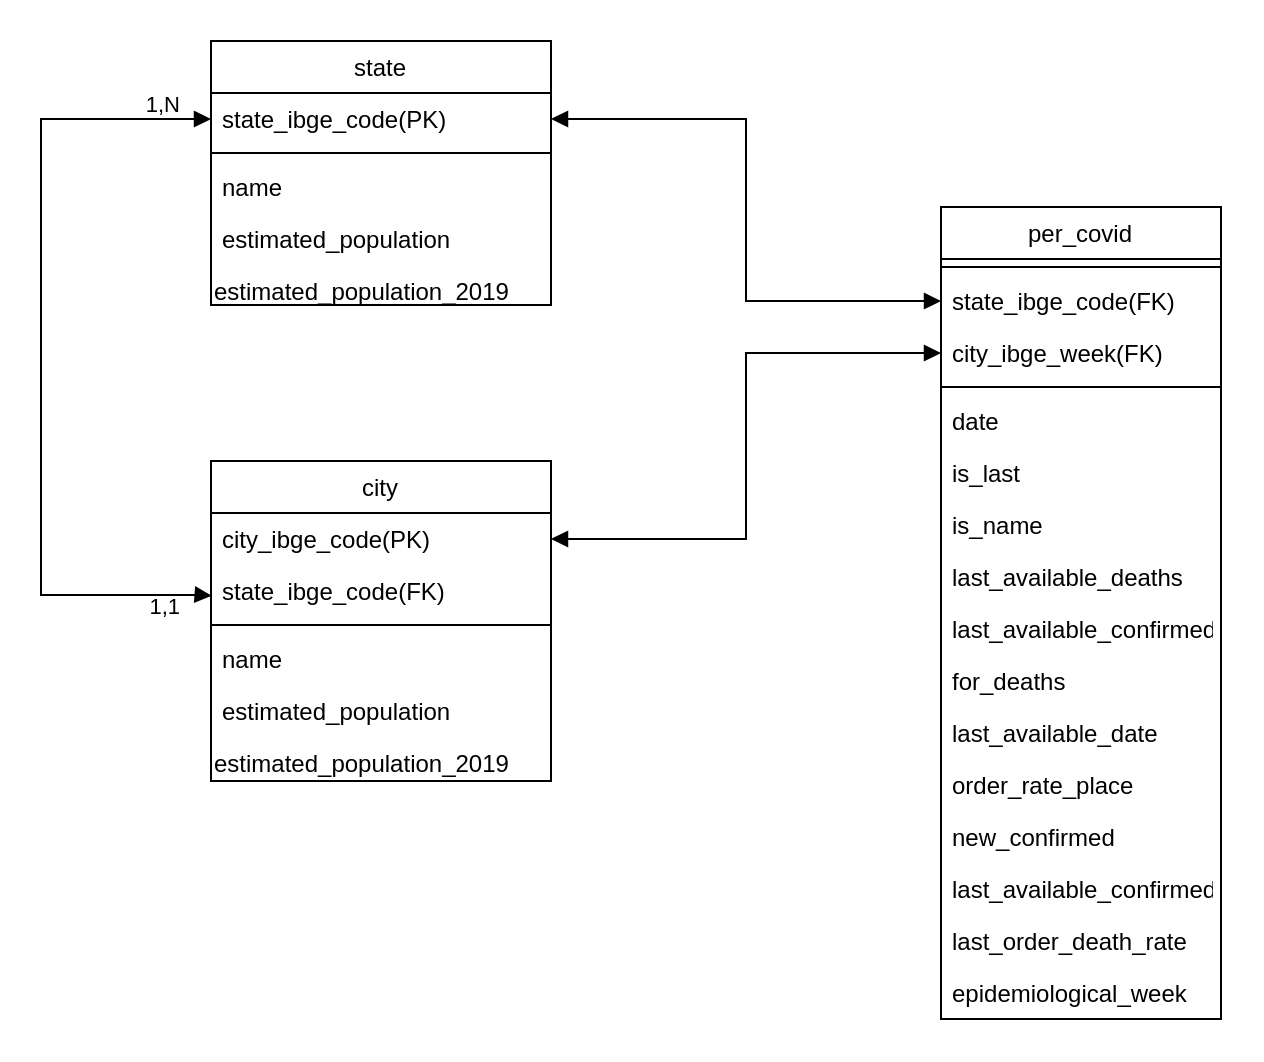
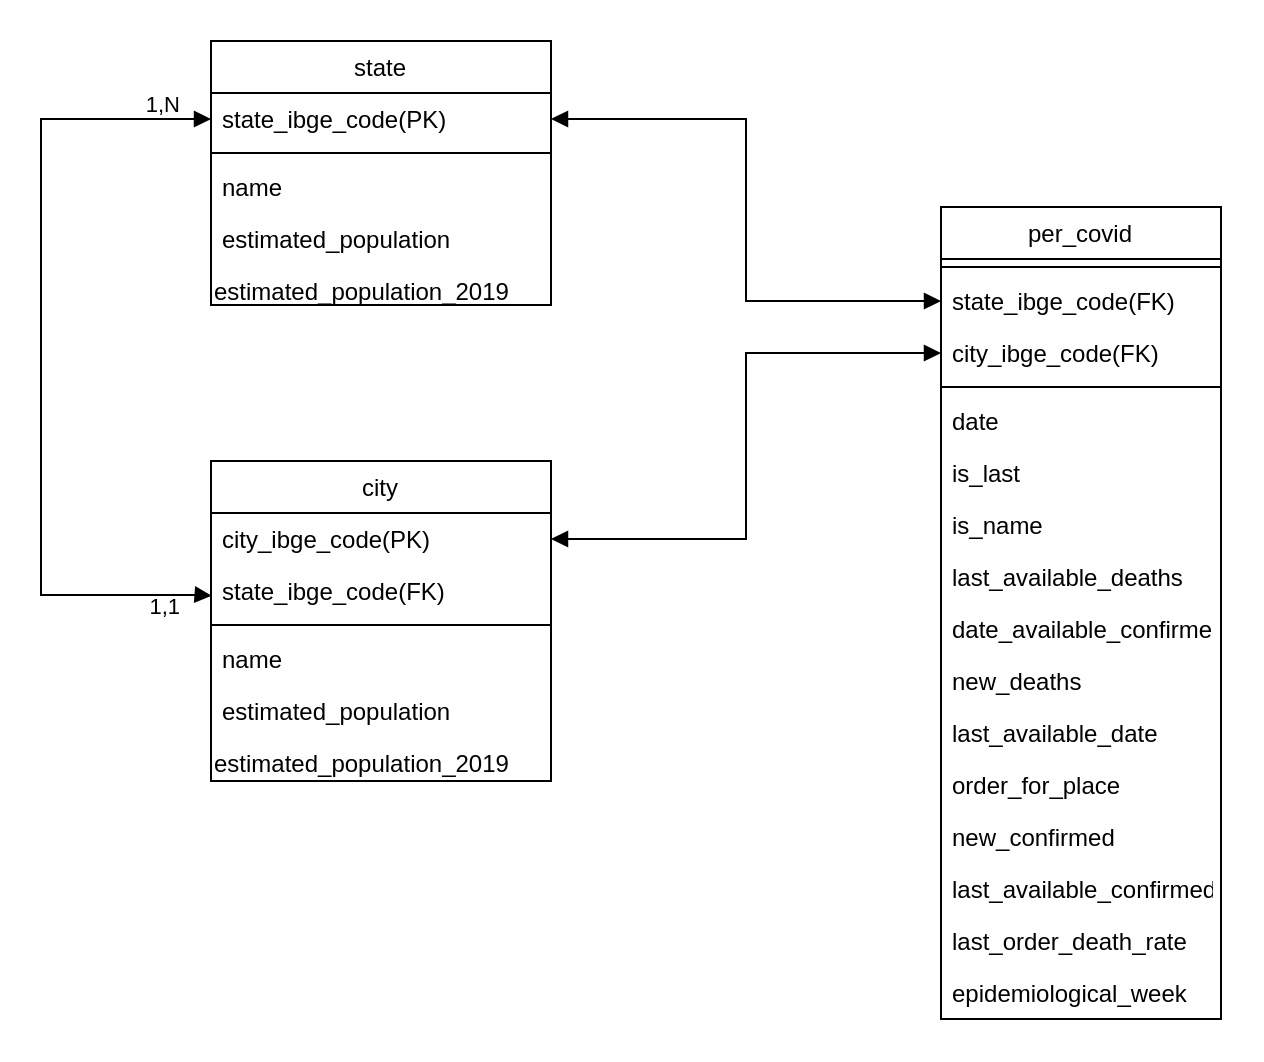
  <mxCell id="0" />
  <mxCell id="1" parent="0" />
  <mxCell id="2" value="state" style="swimlane;fontStyle=0;childLayout=stackLayout;horizontal=1;startSize=26;fillColor=none;horizontalStack=0;resizeParent=1;resizeParentMax=0;resizeLast=0;collapsible=1;marginBottom=0;" parent="1" vertex="1"><mxGeometry x="105" y="20" width="170" height="132" as="geometry" /></mxCell>
  <mxCell id="3" value="state_ibge_code(PK)" style="text;strokeColor=none;fillColor=none;align=left;verticalAlign=top;spacingLeft=4;spacingRight=4;overflow=hidden;rotatable=0;points=[[0,0.5],[1,0.5]];portConstraint=eastwest;" parent="2" vertex="1"><mxGeometry y="26" width="170" height="26" as="geometry" /></mxCell>
  <mxCell id="4" value="" style="line;strokeWidth=1;fillColor=none;align=left;verticalAlign=middle;spacingTop=-1;spacingLeft=3;spacingRight=3;rotatable=0;labelPosition=right;points=[];portConstraint=eastwest;strokeColor=inherit;" parent="2" vertex="1"><mxGeometry y="52" width="170" height="8" as="geometry" /></mxCell>
  <mxCell id="5" value="name" style="text;strokeColor=none;fillColor=none;align=left;verticalAlign=top;spacingLeft=4;spacingRight=4;overflow=hidden;rotatable=0;points=[[0,0.5],[1,0.5]];portConstraint=eastwest;" parent="2" vertex="1"><mxGeometry y="60" width="170" height="26" as="geometry" /></mxCell>
  <mxCell id="6" value="estimated_population" style="text;strokeColor=none;fillColor=none;align=left;verticalAlign=top;spacingLeft=4;spacingRight=4;overflow=hidden;rotatable=0;points=[[0,0.5],[1,0.5]];portConstraint=eastwest;" parent="2" vertex="1"><mxGeometry y="86" width="170" height="26" as="geometry" /></mxCell>
  <mxCell id="7" value="estimated_population_2019" style="text;whiteSpace=wrap;html=1;" parent="2" vertex="1"><mxGeometry y="112" width="170" height="20" as="geometry" /></mxCell>
  <mxCell id="8" value="city" style="swimlane;fontStyle=0;childLayout=stackLayout;horizontal=1;startSize=26;fillColor=none;horizontalStack=0;resizeParent=1;resizeParentMax=0;resizeLast=0;collapsible=1;marginBottom=0;" parent="1" vertex="1"><mxGeometry x="105" y="230" width="170" height="160" as="geometry"><mxRectangle x="-700" y="300" width="60" height="30" as="alternateBounds" /></mxGeometry></mxCell>
  <mxCell id="9" value="city_ibge_code(PK)" style="text;strokeColor=none;fillColor=none;align=left;verticalAlign=top;spacingLeft=4;spacingRight=4;overflow=hidden;rotatable=0;points=[[0,0.5],[1,0.5]];portConstraint=eastwest;" parent="8" vertex="1"><mxGeometry y="26" width="170" height="26" as="geometry" /></mxCell>
  <mxCell id="10" value="state_ibge_code(FK)" style="text;strokeColor=none;fillColor=none;align=left;verticalAlign=top;spacingLeft=4;spacingRight=4;overflow=hidden;rotatable=0;points=[[0,0.5],[1,0.5]];portConstraint=eastwest;" parent="8" vertex="1"><mxGeometry y="52" width="170" height="26" as="geometry" /></mxCell>
  <mxCell id="11" value="" style="line;strokeWidth=1;fillColor=none;align=left;verticalAlign=middle;spacingTop=-1;spacingLeft=3;spacingRight=3;rotatable=0;labelPosition=right;points=[];portConstraint=eastwest;strokeColor=inherit;" parent="8" vertex="1"><mxGeometry y="78" width="170" height="8" as="geometry" /></mxCell>
  <mxCell id="12" value="name" style="text;strokeColor=none;fillColor=none;align=left;verticalAlign=top;spacingLeft=4;spacingRight=4;overflow=hidden;rotatable=0;points=[[0,0.5],[1,0.5]];portConstraint=eastwest;" parent="8" vertex="1"><mxGeometry y="86" width="170" height="26" as="geometry" /></mxCell>
  <mxCell id="13" value="estimated_population" style="text;strokeColor=none;fillColor=none;align=left;verticalAlign=top;spacingLeft=4;spacingRight=4;overflow=hidden;rotatable=0;points=[[0,0.5],[1,0.5]];portConstraint=eastwest;" parent="8" vertex="1"><mxGeometry y="112" width="170" height="26" as="geometry" /></mxCell>
  <mxCell id="14" value="estimated_population_2019" style="text;whiteSpace=wrap;html=1;" parent="8" vertex="1"><mxGeometry y="138" width="170" height="22" as="geometry" /></mxCell>
  <mxCell id="15" value="1,1" style="edgeLabel;resizable=0;html=1;align=right;verticalAlign=top;" parent="1" connectable="0" vertex="1"><mxGeometry x="90" y="290" as="geometry" /></mxCell>
  <mxCell id="16" value="" style="endArrow=block;startArrow=block;endFill=1;startFill=1;html=1;rounded=0;labelBackgroundColor=default;strokeColor=default;fontFamily=Helvetica;fontSize=11;fontColor=default;shape=connector;entryX=0.002;entryY=0.592;entryDx=0;entryDy=0;entryPerimeter=0;edgeStyle=orthogonalEdgeStyle;exitX=0;exitY=0.5;exitDx=0;exitDy=0;" parent="1" source="3" target="10" edge="1"><mxGeometry width="160" relative="1" as="geometry"><mxPoint x="267" y="148.86" as="sourcePoint" /><mxPoint x="377" y="149" as="targetPoint" /><Array as="points"><mxPoint x="20" y="59" /><mxPoint x="20" y="297" /><mxPoint x="100" y="297" /></Array></mxGeometry></mxCell>
  <mxCell id="17" value="per_covid" style="swimlane;fontStyle=0;childLayout=stackLayout;horizontal=1;startSize=26;fillColor=none;horizontalStack=0;resizeParent=1;resizeParentMax=0;resizeLast=0;collapsible=1;marginBottom=0;" parent="1" vertex="1"><mxGeometry x="470" y="103" width="140" height="406" as="geometry" /></mxCell>
  <mxCell id="18" value="" style="line;strokeWidth=1;fillColor=none;align=left;verticalAlign=middle;spacingTop=-1;spacingLeft=3;spacingRight=3;rotatable=0;labelPosition=right;points=[];portConstraint=eastwest;strokeColor=inherit;" parent="17" vertex="1"><mxGeometry y="26" width="140" height="8" as="geometry" /></mxCell>
  <mxCell id="19" value="state_ibge_code(FK)" style="text;strokeColor=none;fillColor=none;align=left;verticalAlign=top;spacingLeft=4;spacingRight=4;overflow=hidden;rotatable=0;points=[[0,0.5],[1,0.5]];portConstraint=eastwest;" vertex="1" parent="17"><mxGeometry y="34" width="140" height="26" as="geometry" /></mxCell>
- <mxCell id="20" value="city_ibge_week(FK)" style="text;strokeColor=none;fillColor=none;align=left;verticalAlign=top;spacingLeft=4;spacingRight=4;overflow=hidden;rotatable=0;points=[[0,0.5],[1,0.5]];portConstraint=eastwest;" vertex="1" parent="17"><mxGeometry y="60" width="140" height="26" as="geometry" /></mxCell>
+ <mxCell id="20" value="city_ibge_code(FK)" style="text;strokeColor=none;fillColor=none;align=left;verticalAlign=top;spacingLeft=4;spacingRight=4;overflow=hidden;rotatable=0;points=[[0,0.5],[1,0.5]];portConstraint=eastwest;" vertex="1" parent="17"><mxGeometry y="60" width="140" height="26" as="geometry" /></mxCell>
  <mxCell id="21" value="" style="line;strokeWidth=1;fillColor=none;align=left;verticalAlign=middle;spacingTop=-1;spacingLeft=3;spacingRight=3;rotatable=0;labelPosition=right;points=[];portConstraint=eastwest;strokeColor=inherit;" vertex="1" parent="17"><mxGeometry y="86" width="140" height="8" as="geometry" /></mxCell>
  <mxCell id="22" value="date" style="text;strokeColor=none;fillColor=none;align=left;verticalAlign=top;spacingLeft=4;spacingRight=4;overflow=hidden;rotatable=0;points=[[0,0.5],[1,0.5]];portConstraint=eastwest;" parent="17" vertex="1"><mxGeometry y="94" width="140" height="26" as="geometry" /></mxCell>
  <mxCell id="23" value="is_last&#10;" style="text;strokeColor=none;fillColor=none;align=left;verticalAlign=top;spacingLeft=4;spacingRight=4;overflow=hidden;rotatable=0;points=[[0,0.5],[1,0.5]];portConstraint=eastwest;" parent="17" vertex="1"><mxGeometry y="120" width="140" height="26" as="geometry" /></mxCell>
  <mxCell id="24" value="is_name&#10;" style="text;strokeColor=none;fillColor=none;align=left;verticalAlign=top;spacingLeft=4;spacingRight=4;overflow=hidden;rotatable=0;points=[[0,0.5],[1,0.5]];portConstraint=eastwest;" parent="17" vertex="1"><mxGeometry y="146" width="140" height="26" as="geometry" /></mxCell>
  <mxCell id="25" value="last_available_deaths&#10;" style="text;strokeColor=none;fillColor=none;align=left;verticalAlign=top;spacingLeft=4;spacingRight=4;overflow=hidden;rotatable=0;points=[[0,0.5],[1,0.5]];portConstraint=eastwest;" parent="17" vertex="1"><mxGeometry y="172" width="140" height="26" as="geometry" /></mxCell>
- <mxCell id="26" value="last_available_confirmed" style="text;strokeColor=none;fillColor=none;align=left;verticalAlign=top;spacingLeft=4;spacingRight=4;overflow=hidden;rotatable=0;points=[[0,0.5],[1,0.5]];portConstraint=eastwest;" parent="17" vertex="1"><mxGeometry y="198" width="140" height="26" as="geometry" /></mxCell>
- <mxCell id="27" value="for_deaths" style="text;strokeColor=none;fillColor=none;align=left;verticalAlign=top;spacingLeft=4;spacingRight=4;overflow=hidden;rotatable=0;points=[[0,0.5],[1,0.5]];portConstraint=eastwest;" parent="17" vertex="1"><mxGeometry y="224" width="140" height="26" as="geometry" /></mxCell>
+ <mxCell id="26" value="date_available_confirmed" style="text;strokeColor=none;fillColor=none;align=left;verticalAlign=top;spacingLeft=4;spacingRight=4;overflow=hidden;rotatable=0;points=[[0,0.5],[1,0.5]];portConstraint=eastwest;" parent="17" vertex="1"><mxGeometry y="198" width="140" height="26" as="geometry" /></mxCell>
+ <mxCell id="27" value="new_deaths" style="text;strokeColor=none;fillColor=none;align=left;verticalAlign=top;spacingLeft=4;spacingRight=4;overflow=hidden;rotatable=0;points=[[0,0.5],[1,0.5]];portConstraint=eastwest;" parent="17" vertex="1"><mxGeometry y="224" width="140" height="26" as="geometry" /></mxCell>
  <mxCell id="28" value="last_available_date&#10;" style="text;strokeColor=none;fillColor=none;align=left;verticalAlign=top;spacingLeft=4;spacingRight=4;overflow=hidden;rotatable=0;points=[[0,0.5],[1,0.5]];portConstraint=eastwest;" parent="17" vertex="1"><mxGeometry y="250" width="140" height="26" as="geometry" /></mxCell>
- <mxCell id="29" value="order_rate_place&#10;" style="text;strokeColor=none;fillColor=none;align=left;verticalAlign=top;spacingLeft=4;spacingRight=4;overflow=hidden;rotatable=0;points=[[0,0.5],[1,0.5]];portConstraint=eastwest;" parent="17" vertex="1"><mxGeometry y="276" width="140" height="26" as="geometry" /></mxCell>
+ <mxCell id="29" value="order_for_place&#10;" style="text;strokeColor=none;fillColor=none;align=left;verticalAlign=top;spacingLeft=4;spacingRight=4;overflow=hidden;rotatable=0;points=[[0,0.5],[1,0.5]];portConstraint=eastwest;" parent="17" vertex="1"><mxGeometry y="276" width="140" height="26" as="geometry" /></mxCell>
  <mxCell id="30" value="new_confirmed" style="text;strokeColor=none;fillColor=none;align=left;verticalAlign=top;spacingLeft=4;spacingRight=4;overflow=hidden;rotatable=0;points=[[0,0.5],[1,0.5]];portConstraint=eastwest;" parent="17" vertex="1"><mxGeometry y="302" width="140" height="26" as="geometry" /></mxCell>
  <mxCell id="31" value="last_available_confirmed_per_100k_inhabitants&#10;" style="text;strokeColor=none;fillColor=none;align=left;verticalAlign=top;spacingLeft=4;spacingRight=4;overflow=hidden;rotatable=0;points=[[0,0.5],[1,0.5]];portConstraint=eastwest;" parent="17" vertex="1"><mxGeometry y="328" width="140" height="26" as="geometry" /></mxCell>
  <mxCell id="32" value="last_order_death_rate" style="text;strokeColor=none;fillColor=none;align=left;verticalAlign=top;spacingLeft=4;spacingRight=4;overflow=hidden;rotatable=0;points=[[0,0.5],[1,0.5]];portConstraint=eastwest;" parent="17" vertex="1"><mxGeometry y="354" width="140" height="26" as="geometry" /></mxCell>
  <mxCell id="33" value="epidemiological_week&#10;" style="text;strokeColor=none;fillColor=none;align=left;verticalAlign=top;spacingLeft=4;spacingRight=4;overflow=hidden;rotatable=0;points=[[0,0.5],[1,0.5]];portConstraint=eastwest;" parent="17" vertex="1"><mxGeometry y="380" width="140" height="26" as="geometry" /></mxCell>
  <mxCell id="34" value="" style="endArrow=block;startArrow=block;endFill=1;startFill=1;html=1;rounded=0;labelBackgroundColor=default;strokeColor=default;fontFamily=Helvetica;fontSize=11;fontColor=default;shape=connector;edgeStyle=orthogonalEdgeStyle;" edge="1" parent="1" source="19" target="3"><mxGeometry width="160" relative="1" as="geometry"><mxPoint x="450" y="257" as="sourcePoint" /><mxPoint x="307" y="501" as="targetPoint" /></mxGeometry></mxCell>
  <mxCell id="35" value="1,N" style="edgeLabel;resizable=0;html=1;align=right;verticalAlign=top;" connectable="0" vertex="1" parent="1"><mxGeometry x="90" y="39" as="geometry" /></mxCell>
  <mxCell id="36" value="" style="endArrow=block;startArrow=block;endFill=1;startFill=1;html=1;rounded=0;labelBackgroundColor=default;strokeColor=default;fontFamily=Helvetica;fontSize=11;fontColor=default;shape=connector;edgeStyle=orthogonalEdgeStyle;entryX=1;entryY=0.5;entryDx=0;entryDy=0;exitX=0;exitY=0.5;exitDx=0;exitDy=0;" edge="1" parent="1" source="20" target="9"><mxGeometry width="160" relative="1" as="geometry"><mxPoint x="545" y="243" as="sourcePoint" /><mxPoint x="350" y="152" as="targetPoint" /></mxGeometry></mxCell>
